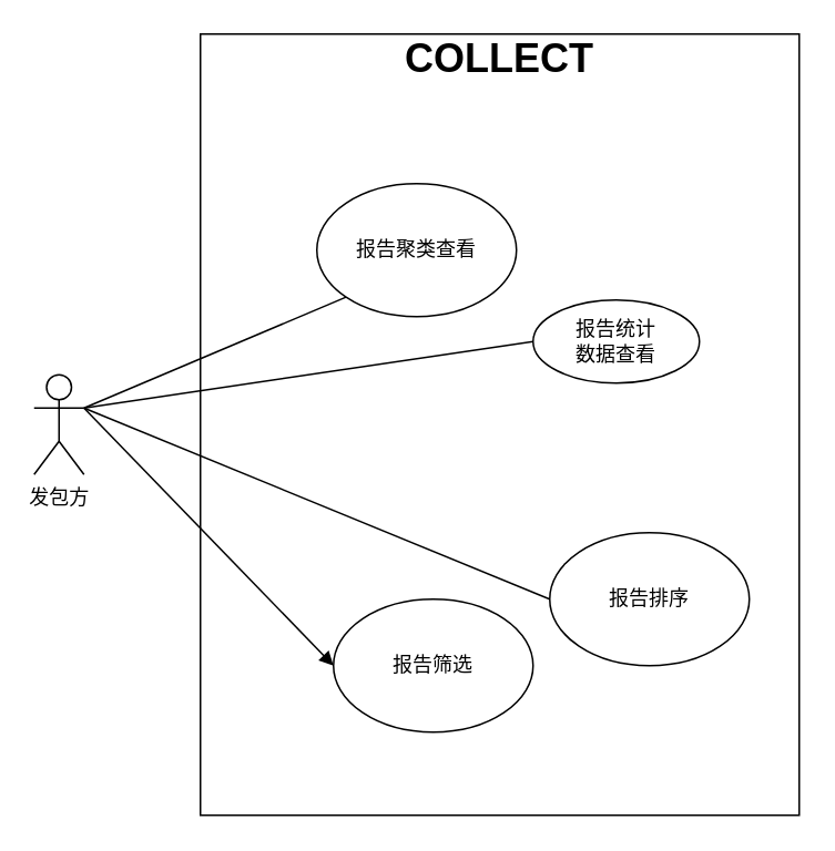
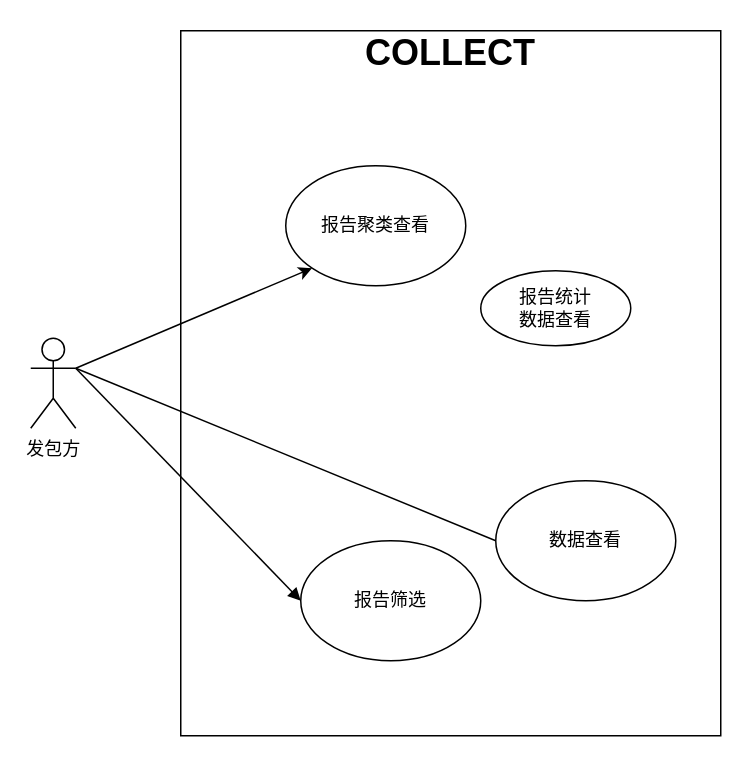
  <mxCell id="0" />
  <mxCell id="1" parent="0" />
  <mxCell id="2" value="&lt;h1&gt;&lt;br&gt;&lt;/h1&gt;" style="rounded=0;whiteSpace=wrap;html=1;align=center;" parent="1" vertex="1"><mxGeometry x="120" y="20" width="360" height="470" as="geometry" /></mxCell>
  <mxCell id="3" value="发包方" style="shape=umlActor;verticalLabelPosition=bottom;verticalAlign=top;html=1;outlineConnect=0;" parent="1" vertex="1"><mxGeometry x="20" y="225" width="30" height="60" as="geometry" /></mxCell>
- <mxCell id="4" value="报告排序" style="ellipse;whiteSpace=wrap;html=1;" parent="1" vertex="1"><mxGeometry x="330" y="320" width="120" height="80" as="geometry" /></mxCell>
+ <mxCell id="4" value="数据查看" style="ellipse;whiteSpace=wrap;html=1;" parent="1" vertex="1"><mxGeometry x="330" y="320" width="120" height="80" as="geometry" /></mxCell>
  <mxCell id="5" value="报告筛选" style="ellipse;whiteSpace=wrap;html=1;" parent="1" vertex="1"><mxGeometry x="200" y="360" width="120" height="80" as="geometry" /></mxCell>
  <mxCell id="6" value="" style="endArrow=none;html=1;rounded=0;exitX=1;exitY=0.333;exitDx=0;exitDy=0;exitPerimeter=0;entryX=0;entryY=0.5;entryDx=0;entryDy=0;" parent="1" source="3" target="4" edge="1"><mxGeometry width="50" height="50" relative="1" as="geometry"><mxPoint x="110" y="330" as="sourcePoint" /><mxPoint x="160" y="280" as="targetPoint" /></mxGeometry></mxCell>
  <mxCell id="7" value="" style="endArrow=block;html=1;rounded=0;exitX=1;exitY=0.333;exitDx=0;exitDy=0;exitPerimeter=0;entryX=0;entryY=0.5;entryDx=0;entryDy=0;" parent="1" source="3" target="5" edge="1"><mxGeometry width="50" height="50" relative="1" as="geometry"><mxPoint x="60" y="320" as="sourcePoint" /><mxPoint x="180" y="210" as="targetPoint" /></mxGeometry></mxCell>
  <mxCell id="8" value="&lt;h1&gt;COLLECT&lt;/h1&gt;" style="text;html=1;strokeColor=none;fillColor=none;align=center;verticalAlign=middle;whiteSpace=wrap;rounded=0;" parent="1" vertex="1"><mxGeometry x="270" y="20" width="60" height="30" as="geometry" /></mxCell>
  <mxCell id="9" value="报告聚类查看" style="ellipse;whiteSpace=wrap;html=1;" vertex="1" parent="1"><mxGeometry x="190" y="110" width="120" height="80" as="geometry" /></mxCell>
  <mxCell id="10" value="报告统计&lt;br&gt;数据查看" style="ellipse;whiteSpace=wrap;html=1;" vertex="1" parent="1"><mxGeometry x="320" y="180" width="100" height="50" as="geometry" /></mxCell>
- <mxCell id="11" value="" style="endArrow=none;html=1;rounded=0;exitX=1;exitY=0.333;exitDx=0;exitDy=0;exitPerimeter=0;entryX=0;entryY=1;entryDx=0;entryDy=0;" edge="1" parent="1" source="3" target="9"><mxGeometry width="50" height="50" relative="1" as="geometry"><mxPoint x="60" y="255" as="sourcePoint" /><mxPoint x="210" y="410" as="targetPoint" /></mxGeometry></mxCell>
- <mxCell id="12" value="" style="endArrow=none;html=1;rounded=0;exitX=1;exitY=0.333;exitDx=0;exitDy=0;exitPerimeter=0;entryX=0;entryY=0.5;entryDx=0;entryDy=0;" edge="1" parent="1" source="3" target="10"><mxGeometry width="50" height="50" relative="1" as="geometry"><mxPoint x="70" y="265" as="sourcePoint" /><mxPoint x="220" y="420" as="targetPoint" /></mxGeometry></mxCell>
+ <mxCell id="11" value="" style="endArrow=classic;html=1;rounded=0;exitX=1;exitY=0.333;exitDx=0;exitDy=0;exitPerimeter=0;entryX=0;entryY=1;entryDx=0;entryDy=0;" edge="1" parent="1" source="3" target="9"><mxGeometry width="50" height="50" relative="1" as="geometry"><mxPoint x="60" y="255" as="sourcePoint" /><mxPoint x="210" y="410" as="targetPoint" /></mxGeometry></mxCell>
